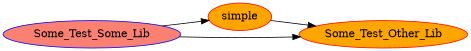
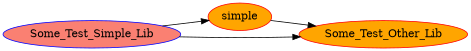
  digraph {
    rankdir=LR
    node [color=red fillcolor=orange style=filled]
    simple
    Some_Test_Other_Lib
-   Some_Test_Simple_Lib [color=blue fillcolor=salmon label=Some_Test_Some_Lib]
+   Some_Test_Simple_Lib [color=blue fillcolor=salmon]
    simple -> Some_Test_Other_Lib
    Some_Test_Simple_Lib -> simple
    Some_Test_Simple_Lib -> Some_Test_Other_Lib
  }
